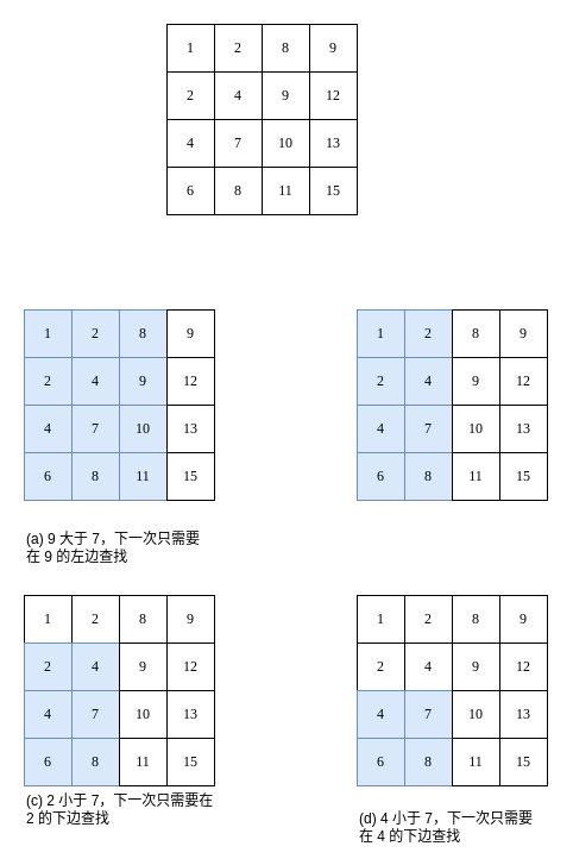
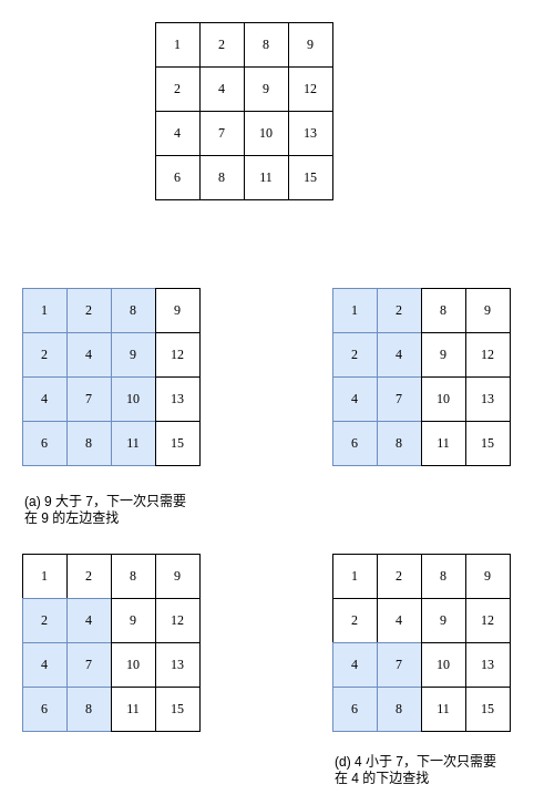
  <mxCell id="0" />
  <mxCell id="1" parent="0" />
  <mxCell id="2" value="" style="group" vertex="1" connectable="0" parent="1"><mxGeometry x="140" y="20" width="160" height="160" as="geometry" /></mxCell>
  <mxCell id="3" value="" style="group" vertex="1" connectable="0" parent="2"><mxGeometry width="160" height="40" as="geometry" /></mxCell>
  <mxCell id="4" value="&lt;font face=&quot;Lucida Console&quot;&gt;1&lt;/font&gt;" style="rounded=0;whiteSpace=wrap;html=1;" vertex="1" parent="3"><mxGeometry width="40" height="40" as="geometry" /></mxCell>
  <mxCell id="5" value="&lt;font face=&quot;Lucida Console&quot;&gt;2&lt;/font&gt;" style="rounded=0;whiteSpace=wrap;html=1;" vertex="1" parent="3"><mxGeometry x="40" width="40" height="40" as="geometry" /></mxCell>
  <mxCell id="6" value="&lt;font face=&quot;Lucida Console&quot;&gt;8&lt;/font&gt;" style="rounded=0;whiteSpace=wrap;html=1;" vertex="1" parent="3"><mxGeometry x="80" width="40" height="40" as="geometry" /></mxCell>
  <mxCell id="7" value="&lt;font face=&quot;Lucida Console&quot;&gt;9&lt;/font&gt;" style="rounded=0;whiteSpace=wrap;html=1;" vertex="1" parent="3"><mxGeometry x="120" width="40" height="40" as="geometry" /></mxCell>
  <mxCell id="8" value="" style="group" vertex="1" connectable="0" parent="2"><mxGeometry y="40" width="160" height="40" as="geometry" /></mxCell>
  <mxCell id="9" value="&lt;font face=&quot;Lucida Console&quot;&gt;2&lt;/font&gt;" style="rounded=0;whiteSpace=wrap;html=1;" vertex="1" parent="8"><mxGeometry width="40" height="40" as="geometry" /></mxCell>
  <mxCell id="10" value="&lt;font face=&quot;Lucida Console&quot;&gt;4&lt;/font&gt;" style="rounded=0;whiteSpace=wrap;html=1;" vertex="1" parent="8"><mxGeometry x="40" width="40" height="40" as="geometry" /></mxCell>
  <mxCell id="11" value="&lt;font face=&quot;Lucida Console&quot;&gt;9&lt;/font&gt;" style="rounded=0;whiteSpace=wrap;html=1;" vertex="1" parent="8"><mxGeometry x="80" width="40" height="40" as="geometry" /></mxCell>
  <mxCell id="12" value="&lt;font face=&quot;Lucida Console&quot;&gt;12&lt;/font&gt;" style="rounded=0;whiteSpace=wrap;html=1;" vertex="1" parent="8"><mxGeometry x="120" width="40" height="40" as="geometry" /></mxCell>
  <mxCell id="13" value="" style="group" vertex="1" connectable="0" parent="2"><mxGeometry y="80" width="160" height="40" as="geometry" /></mxCell>
  <mxCell id="14" value="&lt;font face=&quot;Lucida Console&quot;&gt;4&lt;/font&gt;" style="rounded=0;whiteSpace=wrap;html=1;" vertex="1" parent="13"><mxGeometry width="40" height="40" as="geometry" /></mxCell>
  <mxCell id="15" value="&lt;font face=&quot;Lucida Console&quot;&gt;7&lt;/font&gt;" style="rounded=0;whiteSpace=wrap;html=1;" vertex="1" parent="13"><mxGeometry x="40" width="40" height="40" as="geometry" /></mxCell>
  <mxCell id="16" value="&lt;font face=&quot;Lucida Console&quot;&gt;10&lt;/font&gt;" style="rounded=0;whiteSpace=wrap;html=1;" vertex="1" parent="13"><mxGeometry x="80" width="40" height="40" as="geometry" /></mxCell>
  <mxCell id="17" value="&lt;font face=&quot;Lucida Console&quot;&gt;13&lt;/font&gt;" style="rounded=0;whiteSpace=wrap;html=1;" vertex="1" parent="13"><mxGeometry x="120" width="40" height="40" as="geometry" /></mxCell>
  <mxCell id="18" value="" style="group" vertex="1" connectable="0" parent="2"><mxGeometry y="120" width="160" height="40" as="geometry" /></mxCell>
  <mxCell id="19" value="&lt;font face=&quot;Lucida Console&quot;&gt;6&lt;/font&gt;" style="rounded=0;whiteSpace=wrap;html=1;" vertex="1" parent="18"><mxGeometry width="40" height="40" as="geometry" /></mxCell>
  <mxCell id="20" value="&lt;font face=&quot;Lucida Console&quot;&gt;8&lt;/font&gt;" style="rounded=0;whiteSpace=wrap;html=1;" vertex="1" parent="18"><mxGeometry x="40" width="40" height="40" as="geometry" /></mxCell>
  <mxCell id="21" value="&lt;font face=&quot;Lucida Console&quot;&gt;11&lt;/font&gt;" style="rounded=0;whiteSpace=wrap;html=1;" vertex="1" parent="18"><mxGeometry x="80" width="40" height="40" as="geometry" /></mxCell>
  <mxCell id="22" value="&lt;font face=&quot;Lucida Console&quot;&gt;15&lt;/font&gt;" style="rounded=0;whiteSpace=wrap;html=1;" vertex="1" parent="18"><mxGeometry x="120" width="40" height="40" as="geometry" /></mxCell>
  <mxCell id="23" value="" style="group" vertex="1" connectable="0" parent="1"><mxGeometry x="20" y="260" width="160" height="160" as="geometry" /></mxCell>
  <mxCell id="24" value="" style="group" vertex="1" connectable="0" parent="23"><mxGeometry width="160" height="40" as="geometry" /></mxCell>
  <mxCell id="25" value="&lt;font face=&quot;Lucida Console&quot;&gt;1&lt;/font&gt;" style="rounded=0;whiteSpace=wrap;html=1;fillColor=#dae8fc;strokeColor=#6c8ebf;" vertex="1" parent="24"><mxGeometry width="40" height="40" as="geometry" /></mxCell>
  <mxCell id="26" value="&lt;font face=&quot;Lucida Console&quot;&gt;2&lt;/font&gt;" style="rounded=0;whiteSpace=wrap;html=1;fillColor=#dae8fc;strokeColor=#6c8ebf;" vertex="1" parent="24"><mxGeometry x="40" width="40" height="40" as="geometry" /></mxCell>
  <mxCell id="27" value="&lt;font face=&quot;Lucida Console&quot;&gt;8&lt;/font&gt;" style="rounded=0;whiteSpace=wrap;html=1;fillColor=#dae8fc;strokeColor=#6c8ebf;" vertex="1" parent="24"><mxGeometry x="80" width="40" height="40" as="geometry" /></mxCell>
  <mxCell id="28" value="&lt;font face=&quot;Lucida Console&quot;&gt;9&lt;/font&gt;" style="rounded=0;whiteSpace=wrap;html=1;" vertex="1" parent="24"><mxGeometry x="120" width="40" height="40" as="geometry" /></mxCell>
  <mxCell id="29" value="" style="group" vertex="1" connectable="0" parent="23"><mxGeometry y="40" width="160" height="40" as="geometry" /></mxCell>
  <mxCell id="30" value="&lt;font face=&quot;Lucida Console&quot;&gt;2&lt;/font&gt;" style="rounded=0;whiteSpace=wrap;html=1;fillColor=#dae8fc;strokeColor=#6c8ebf;" vertex="1" parent="29"><mxGeometry width="40" height="40" as="geometry" /></mxCell>
  <mxCell id="31" value="&lt;font face=&quot;Lucida Console&quot;&gt;4&lt;/font&gt;" style="rounded=0;whiteSpace=wrap;html=1;fillColor=#dae8fc;strokeColor=#6c8ebf;" vertex="1" parent="29"><mxGeometry x="40" width="40" height="40" as="geometry" /></mxCell>
  <mxCell id="32" value="&lt;font face=&quot;Lucida Console&quot;&gt;9&lt;/font&gt;" style="rounded=0;whiteSpace=wrap;html=1;fillColor=#dae8fc;strokeColor=#6c8ebf;" vertex="1" parent="29"><mxGeometry x="80" width="40" height="40" as="geometry" /></mxCell>
  <mxCell id="33" value="&lt;font face=&quot;Lucida Console&quot;&gt;12&lt;/font&gt;" style="rounded=0;whiteSpace=wrap;html=1;" vertex="1" parent="29"><mxGeometry x="120" width="40" height="40" as="geometry" /></mxCell>
  <mxCell id="34" value="" style="group" vertex="1" connectable="0" parent="23"><mxGeometry y="80" width="160" height="40" as="geometry" /></mxCell>
  <mxCell id="35" value="&lt;font face=&quot;Lucida Console&quot;&gt;4&lt;/font&gt;" style="rounded=0;whiteSpace=wrap;html=1;fillColor=#dae8fc;strokeColor=#6c8ebf;" vertex="1" parent="34"><mxGeometry width="40" height="40" as="geometry" /></mxCell>
  <mxCell id="36" value="&lt;font face=&quot;Lucida Console&quot;&gt;7&lt;/font&gt;" style="rounded=0;whiteSpace=wrap;html=1;fillColor=#dae8fc;strokeColor=#6c8ebf;" vertex="1" parent="34"><mxGeometry x="40" width="40" height="40" as="geometry" /></mxCell>
  <mxCell id="37" value="&lt;font face=&quot;Lucida Console&quot;&gt;10&lt;/font&gt;" style="rounded=0;whiteSpace=wrap;html=1;fillColor=#dae8fc;strokeColor=#6c8ebf;" vertex="1" parent="34"><mxGeometry x="80" width="40" height="40" as="geometry" /></mxCell>
  <mxCell id="38" value="&lt;font face=&quot;Lucida Console&quot;&gt;13&lt;/font&gt;" style="rounded=0;whiteSpace=wrap;html=1;" vertex="1" parent="34"><mxGeometry x="120" width="40" height="40" as="geometry" /></mxCell>
  <mxCell id="39" value="" style="group" vertex="1" connectable="0" parent="23"><mxGeometry y="120" width="160" height="40" as="geometry" /></mxCell>
  <mxCell id="40" value="&lt;font face=&quot;Lucida Console&quot;&gt;6&lt;/font&gt;" style="rounded=0;whiteSpace=wrap;html=1;fillColor=#dae8fc;strokeColor=#6c8ebf;" vertex="1" parent="39"><mxGeometry width="40" height="40" as="geometry" /></mxCell>
  <mxCell id="41" value="&lt;font face=&quot;Lucida Console&quot;&gt;8&lt;/font&gt;" style="rounded=0;whiteSpace=wrap;html=1;fillColor=#dae8fc;strokeColor=#6c8ebf;" vertex="1" parent="39"><mxGeometry x="40" width="40" height="40" as="geometry" /></mxCell>
  <mxCell id="42" value="&lt;font face=&quot;Lucida Console&quot;&gt;11&lt;/font&gt;" style="rounded=0;whiteSpace=wrap;html=1;fillColor=#dae8fc;strokeColor=#6c8ebf;" vertex="1" parent="39"><mxGeometry x="80" width="40" height="40" as="geometry" /></mxCell>
  <mxCell id="43" value="&lt;font face=&quot;Lucida Console&quot;&gt;15&lt;/font&gt;" style="rounded=0;whiteSpace=wrap;html=1;" vertex="1" parent="39"><mxGeometry x="120" width="40" height="40" as="geometry" /></mxCell>
  <mxCell id="44" value="" style="group" vertex="1" connectable="0" parent="1"><mxGeometry x="300" y="260" width="160" height="160" as="geometry" /></mxCell>
  <mxCell id="45" value="" style="group" vertex="1" connectable="0" parent="44"><mxGeometry width="160" height="40" as="geometry" /></mxCell>
  <mxCell id="46" value="&lt;font face=&quot;Lucida Console&quot;&gt;1&lt;/font&gt;" style="rounded=0;whiteSpace=wrap;html=1;fillColor=#dae8fc;strokeColor=#6c8ebf;" vertex="1" parent="45"><mxGeometry width="40" height="40" as="geometry" /></mxCell>
  <mxCell id="47" value="&lt;font face=&quot;Lucida Console&quot;&gt;2&lt;/font&gt;" style="rounded=0;whiteSpace=wrap;html=1;fillColor=#dae8fc;strokeColor=#6c8ebf;" vertex="1" parent="45"><mxGeometry x="40" width="40" height="40" as="geometry" /></mxCell>
  <mxCell id="48" value="&lt;font face=&quot;Lucida Console&quot;&gt;8&lt;/font&gt;" style="rounded=0;whiteSpace=wrap;html=1;" vertex="1" parent="45"><mxGeometry x="80" width="40" height="40" as="geometry" /></mxCell>
  <mxCell id="49" value="&lt;font face=&quot;Lucida Console&quot;&gt;9&lt;/font&gt;" style="rounded=0;whiteSpace=wrap;html=1;" vertex="1" parent="45"><mxGeometry x="120" width="40" height="40" as="geometry" /></mxCell>
  <mxCell id="50" value="" style="group" vertex="1" connectable="0" parent="44"><mxGeometry y="40" width="160" height="40" as="geometry" /></mxCell>
  <mxCell id="51" value="&lt;font face=&quot;Lucida Console&quot;&gt;2&lt;/font&gt;" style="rounded=0;whiteSpace=wrap;html=1;fillColor=#dae8fc;strokeColor=#6c8ebf;" vertex="1" parent="50"><mxGeometry width="40" height="40" as="geometry" /></mxCell>
  <mxCell id="52" value="&lt;font face=&quot;Lucida Console&quot;&gt;4&lt;/font&gt;" style="rounded=0;whiteSpace=wrap;html=1;fillColor=#dae8fc;strokeColor=#6c8ebf;" vertex="1" parent="50"><mxGeometry x="40" width="40" height="40" as="geometry" /></mxCell>
  <mxCell id="53" value="&lt;font face=&quot;Lucida Console&quot;&gt;9&lt;/font&gt;" style="rounded=0;whiteSpace=wrap;html=1;" vertex="1" parent="50"><mxGeometry x="80" width="40" height="40" as="geometry" /></mxCell>
  <mxCell id="54" value="&lt;font face=&quot;Lucida Console&quot;&gt;12&lt;/font&gt;" style="rounded=0;whiteSpace=wrap;html=1;" vertex="1" parent="50"><mxGeometry x="120" width="40" height="40" as="geometry" /></mxCell>
  <mxCell id="55" value="" style="group" vertex="1" connectable="0" parent="44"><mxGeometry y="80" width="160" height="40" as="geometry" /></mxCell>
  <mxCell id="56" value="&lt;font face=&quot;Lucida Console&quot;&gt;4&lt;/font&gt;" style="rounded=0;whiteSpace=wrap;html=1;fillColor=#dae8fc;strokeColor=#6c8ebf;" vertex="1" parent="55"><mxGeometry width="40" height="40" as="geometry" /></mxCell>
  <mxCell id="57" value="&lt;font face=&quot;Lucida Console&quot;&gt;7&lt;/font&gt;" style="rounded=0;whiteSpace=wrap;html=1;fillColor=#dae8fc;strokeColor=#6c8ebf;" vertex="1" parent="55"><mxGeometry x="40" width="40" height="40" as="geometry" /></mxCell>
  <mxCell id="58" value="&lt;font face=&quot;Lucida Console&quot;&gt;10&lt;/font&gt;" style="rounded=0;whiteSpace=wrap;html=1;" vertex="1" parent="55"><mxGeometry x="80" width="40" height="40" as="geometry" /></mxCell>
  <mxCell id="59" value="&lt;font face=&quot;Lucida Console&quot;&gt;13&lt;/font&gt;" style="rounded=0;whiteSpace=wrap;html=1;" vertex="1" parent="55"><mxGeometry x="120" width="40" height="40" as="geometry" /></mxCell>
  <mxCell id="60" value="" style="group" vertex="1" connectable="0" parent="44"><mxGeometry y="120" width="160" height="40" as="geometry" /></mxCell>
  <mxCell id="61" value="&lt;font face=&quot;Lucida Console&quot;&gt;6&lt;/font&gt;" style="rounded=0;whiteSpace=wrap;html=1;fillColor=#dae8fc;strokeColor=#6c8ebf;" vertex="1" parent="60"><mxGeometry width="40" height="40" as="geometry" /></mxCell>
  <mxCell id="62" value="&lt;font face=&quot;Lucida Console&quot;&gt;8&lt;/font&gt;" style="rounded=0;whiteSpace=wrap;html=1;fillColor=#dae8fc;strokeColor=#6c8ebf;" vertex="1" parent="60"><mxGeometry x="40" width="40" height="40" as="geometry" /></mxCell>
  <mxCell id="63" value="&lt;font face=&quot;Lucida Console&quot;&gt;11&lt;/font&gt;" style="rounded=0;whiteSpace=wrap;html=1;" vertex="1" parent="60"><mxGeometry x="80" width="40" height="40" as="geometry" /></mxCell>
  <mxCell id="64" value="&lt;font face=&quot;Lucida Console&quot;&gt;15&lt;/font&gt;" style="rounded=0;whiteSpace=wrap;html=1;" vertex="1" parent="60"><mxGeometry x="120" width="40" height="40" as="geometry" /></mxCell>
  <mxCell id="65" value="" style="group" vertex="1" connectable="0" parent="1"><mxGeometry x="20" y="500" width="160" height="160" as="geometry" /></mxCell>
  <mxCell id="66" value="" style="group" vertex="1" connectable="0" parent="65"><mxGeometry width="160" height="40" as="geometry" /></mxCell>
  <mxCell id="67" value="&lt;font face=&quot;Lucida Console&quot;&gt;1&lt;/font&gt;" style="rounded=0;whiteSpace=wrap;html=1;" vertex="1" parent="66"><mxGeometry width="40" height="40" as="geometry" /></mxCell>
  <mxCell id="68" value="&lt;font face=&quot;Lucida Console&quot;&gt;2&lt;/font&gt;" style="rounded=0;whiteSpace=wrap;html=1;" vertex="1" parent="66"><mxGeometry x="40" width="40" height="40" as="geometry" /></mxCell>
  <mxCell id="69" value="&lt;font face=&quot;Lucida Console&quot;&gt;8&lt;/font&gt;" style="rounded=0;whiteSpace=wrap;html=1;" vertex="1" parent="66"><mxGeometry x="80" width="40" height="40" as="geometry" /></mxCell>
  <mxCell id="70" value="&lt;font face=&quot;Lucida Console&quot;&gt;9&lt;/font&gt;" style="rounded=0;whiteSpace=wrap;html=1;" vertex="1" parent="66"><mxGeometry x="120" width="40" height="40" as="geometry" /></mxCell>
  <mxCell id="71" value="" style="group" vertex="1" connectable="0" parent="65"><mxGeometry y="40" width="160" height="40" as="geometry" /></mxCell>
  <mxCell id="72" value="&lt;font face=&quot;Lucida Console&quot;&gt;2&lt;/font&gt;" style="rounded=0;whiteSpace=wrap;html=1;fillColor=#dae8fc;strokeColor=#6c8ebf;" vertex="1" parent="71"><mxGeometry width="40" height="40" as="geometry" /></mxCell>
  <mxCell id="73" value="&lt;font face=&quot;Lucida Console&quot;&gt;4&lt;/font&gt;" style="rounded=0;whiteSpace=wrap;html=1;fillColor=#dae8fc;strokeColor=#6c8ebf;" vertex="1" parent="71"><mxGeometry x="40" width="40" height="40" as="geometry" /></mxCell>
  <mxCell id="74" value="&lt;font face=&quot;Lucida Console&quot;&gt;9&lt;/font&gt;" style="rounded=0;whiteSpace=wrap;html=1;" vertex="1" parent="71"><mxGeometry x="80" width="40" height="40" as="geometry" /></mxCell>
  <mxCell id="75" value="&lt;font face=&quot;Lucida Console&quot;&gt;12&lt;/font&gt;" style="rounded=0;whiteSpace=wrap;html=1;" vertex="1" parent="71"><mxGeometry x="120" width="40" height="40" as="geometry" /></mxCell>
  <mxCell id="76" value="" style="group" vertex="1" connectable="0" parent="65"><mxGeometry y="80" width="160" height="40" as="geometry" /></mxCell>
  <mxCell id="77" value="&lt;font face=&quot;Lucida Console&quot;&gt;4&lt;/font&gt;" style="rounded=0;whiteSpace=wrap;html=1;fillColor=#dae8fc;strokeColor=#6c8ebf;" vertex="1" parent="76"><mxGeometry width="40" height="40" as="geometry" /></mxCell>
  <mxCell id="78" value="&lt;font face=&quot;Lucida Console&quot;&gt;7&lt;/font&gt;" style="rounded=0;whiteSpace=wrap;html=1;fillColor=#dae8fc;strokeColor=#6c8ebf;" vertex="1" parent="76"><mxGeometry x="40" width="40" height="40" as="geometry" /></mxCell>
  <mxCell id="79" value="&lt;font face=&quot;Lucida Console&quot;&gt;10&lt;/font&gt;" style="rounded=0;whiteSpace=wrap;html=1;" vertex="1" parent="76"><mxGeometry x="80" width="40" height="40" as="geometry" /></mxCell>
  <mxCell id="80" value="&lt;font face=&quot;Lucida Console&quot;&gt;13&lt;/font&gt;" style="rounded=0;whiteSpace=wrap;html=1;" vertex="1" parent="76"><mxGeometry x="120" width="40" height="40" as="geometry" /></mxCell>
  <mxCell id="81" value="" style="group" vertex="1" connectable="0" parent="65"><mxGeometry y="120" width="160" height="40" as="geometry" /></mxCell>
  <mxCell id="82" value="&lt;font face=&quot;Lucida Console&quot;&gt;6&lt;/font&gt;" style="rounded=0;whiteSpace=wrap;html=1;fillColor=#dae8fc;strokeColor=#6c8ebf;" vertex="1" parent="81"><mxGeometry width="40" height="40" as="geometry" /></mxCell>
  <mxCell id="83" value="&lt;font face=&quot;Lucida Console&quot;&gt;8&lt;/font&gt;" style="rounded=0;whiteSpace=wrap;html=1;fillColor=#dae8fc;strokeColor=#6c8ebf;" vertex="1" parent="81"><mxGeometry x="40" width="40" height="40" as="geometry" /></mxCell>
  <mxCell id="84" value="&lt;font face=&quot;Lucida Console&quot;&gt;11&lt;/font&gt;" style="rounded=0;whiteSpace=wrap;html=1;" vertex="1" parent="81"><mxGeometry x="80" width="40" height="40" as="geometry" /></mxCell>
  <mxCell id="85" value="&lt;font face=&quot;Lucida Console&quot;&gt;15&lt;/font&gt;" style="rounded=0;whiteSpace=wrap;html=1;" vertex="1" parent="81"><mxGeometry x="120" width="40" height="40" as="geometry" /></mxCell>
  <mxCell id="86" value="" style="group" vertex="1" connectable="0" parent="1"><mxGeometry x="300" y="500" width="160" height="160" as="geometry" /></mxCell>
  <mxCell id="87" value="" style="group" vertex="1" connectable="0" parent="86"><mxGeometry width="160" height="40" as="geometry" /></mxCell>
  <mxCell id="88" value="&lt;font face=&quot;Lucida Console&quot;&gt;1&lt;/font&gt;" style="rounded=0;whiteSpace=wrap;html=1;" vertex="1" parent="87"><mxGeometry width="40" height="40" as="geometry" /></mxCell>
  <mxCell id="89" value="&lt;font face=&quot;Lucida Console&quot;&gt;2&lt;/font&gt;" style="rounded=0;whiteSpace=wrap;html=1;" vertex="1" parent="87"><mxGeometry x="40" width="40" height="40" as="geometry" /></mxCell>
  <mxCell id="90" value="&lt;font face=&quot;Lucida Console&quot;&gt;8&lt;/font&gt;" style="rounded=0;whiteSpace=wrap;html=1;" vertex="1" parent="87"><mxGeometry x="80" width="40" height="40" as="geometry" /></mxCell>
  <mxCell id="91" value="&lt;font face=&quot;Lucida Console&quot;&gt;9&lt;/font&gt;" style="rounded=0;whiteSpace=wrap;html=1;" vertex="1" parent="87"><mxGeometry x="120" width="40" height="40" as="geometry" /></mxCell>
  <mxCell id="92" value="" style="group" vertex="1" connectable="0" parent="86"><mxGeometry y="40" width="160" height="40" as="geometry" /></mxCell>
  <mxCell id="93" value="&lt;font face=&quot;Lucida Console&quot;&gt;2&lt;/font&gt;" style="rounded=0;whiteSpace=wrap;html=1;" vertex="1" parent="92"><mxGeometry width="40" height="40" as="geometry" /></mxCell>
  <mxCell id="94" value="&lt;font face=&quot;Lucida Console&quot;&gt;4&lt;/font&gt;" style="rounded=0;whiteSpace=wrap;html=1;" vertex="1" parent="92"><mxGeometry x="40" width="40" height="40" as="geometry" /></mxCell>
  <mxCell id="95" value="&lt;font face=&quot;Lucida Console&quot;&gt;9&lt;/font&gt;" style="rounded=0;whiteSpace=wrap;html=1;" vertex="1" parent="92"><mxGeometry x="80" width="40" height="40" as="geometry" /></mxCell>
  <mxCell id="96" value="&lt;font face=&quot;Lucida Console&quot;&gt;12&lt;/font&gt;" style="rounded=0;whiteSpace=wrap;html=1;" vertex="1" parent="92"><mxGeometry x="120" width="40" height="40" as="geometry" /></mxCell>
  <mxCell id="97" value="" style="group" vertex="1" connectable="0" parent="86"><mxGeometry y="80" width="160" height="40" as="geometry" /></mxCell>
  <mxCell id="98" value="&lt;font face=&quot;Lucida Console&quot;&gt;4&lt;/font&gt;" style="rounded=0;whiteSpace=wrap;html=1;fillColor=#dae8fc;strokeColor=#6c8ebf;" vertex="1" parent="97"><mxGeometry width="40" height="40" as="geometry" /></mxCell>
  <mxCell id="99" value="&lt;font face=&quot;Lucida Console&quot;&gt;7&lt;/font&gt;" style="rounded=0;whiteSpace=wrap;html=1;fillColor=#dae8fc;strokeColor=#6c8ebf;" vertex="1" parent="97"><mxGeometry x="40" width="40" height="40" as="geometry" /></mxCell>
  <mxCell id="100" value="&lt;font face=&quot;Lucida Console&quot;&gt;10&lt;/font&gt;" style="rounded=0;whiteSpace=wrap;html=1;" vertex="1" parent="97"><mxGeometry x="80" width="40" height="40" as="geometry" /></mxCell>
  <mxCell id="101" value="&lt;font face=&quot;Lucida Console&quot;&gt;13&lt;/font&gt;" style="rounded=0;whiteSpace=wrap;html=1;" vertex="1" parent="97"><mxGeometry x="120" width="40" height="40" as="geometry" /></mxCell>
  <mxCell id="102" value="" style="group" vertex="1" connectable="0" parent="86"><mxGeometry y="120" width="160" height="40" as="geometry" /></mxCell>
  <mxCell id="103" value="&lt;font face=&quot;Lucida Console&quot;&gt;6&lt;/font&gt;" style="rounded=0;whiteSpace=wrap;html=1;fillColor=#dae8fc;strokeColor=#6c8ebf;" vertex="1" parent="102"><mxGeometry width="40" height="40" as="geometry" /></mxCell>
  <mxCell id="104" value="&lt;font face=&quot;Lucida Console&quot;&gt;8&lt;/font&gt;" style="rounded=0;whiteSpace=wrap;html=1;fillColor=#dae8fc;strokeColor=#6c8ebf;" vertex="1" parent="102"><mxGeometry x="40" width="40" height="40" as="geometry" /></mxCell>
  <mxCell id="105" value="&lt;font face=&quot;Lucida Console&quot;&gt;11&lt;/font&gt;" style="rounded=0;whiteSpace=wrap;html=1;" vertex="1" parent="102"><mxGeometry x="80" width="40" height="40" as="geometry" /></mxCell>
  <mxCell id="106" value="&lt;font face=&quot;Lucida Console&quot;&gt;15&lt;/font&gt;" style="rounded=0;whiteSpace=wrap;html=1;" vertex="1" parent="102"><mxGeometry x="120" width="40" height="40" as="geometry" /></mxCell>
  <mxCell id="107" value="(a) 9 大于 7，下一次只需要在 9 的左边查找" style="text;html=1;strokeColor=none;fillColor=none;align=left;verticalAlign=middle;whiteSpace=wrap;rounded=0;" vertex="1" parent="1"><mxGeometry x="20" y="450" width="160" height="20" as="geometry" /></mxCell>
- <mxCell id="108" value="(c) 2 小于 7，下一次只需要在 2 的下边查找" style="text;html=1;strokeColor=none;fillColor=none;align=left;verticalAlign=middle;whiteSpace=wrap;rounded=0;" vertex="1" parent="1"><mxGeometry x="20" y="670" width="160" height="20" as="geometry" /></mxCell>
  <mxCell id="109" value="(d) 4 小于 7，下一次只需要在 4 的下边查找" style="text;html=1;strokeColor=none;fillColor=none;align=left;verticalAlign=middle;whiteSpace=wrap;rounded=0;" vertex="1" parent="1"><mxGeometry x="300" y="685" width="160" height="20" as="geometry" /></mxCell>
